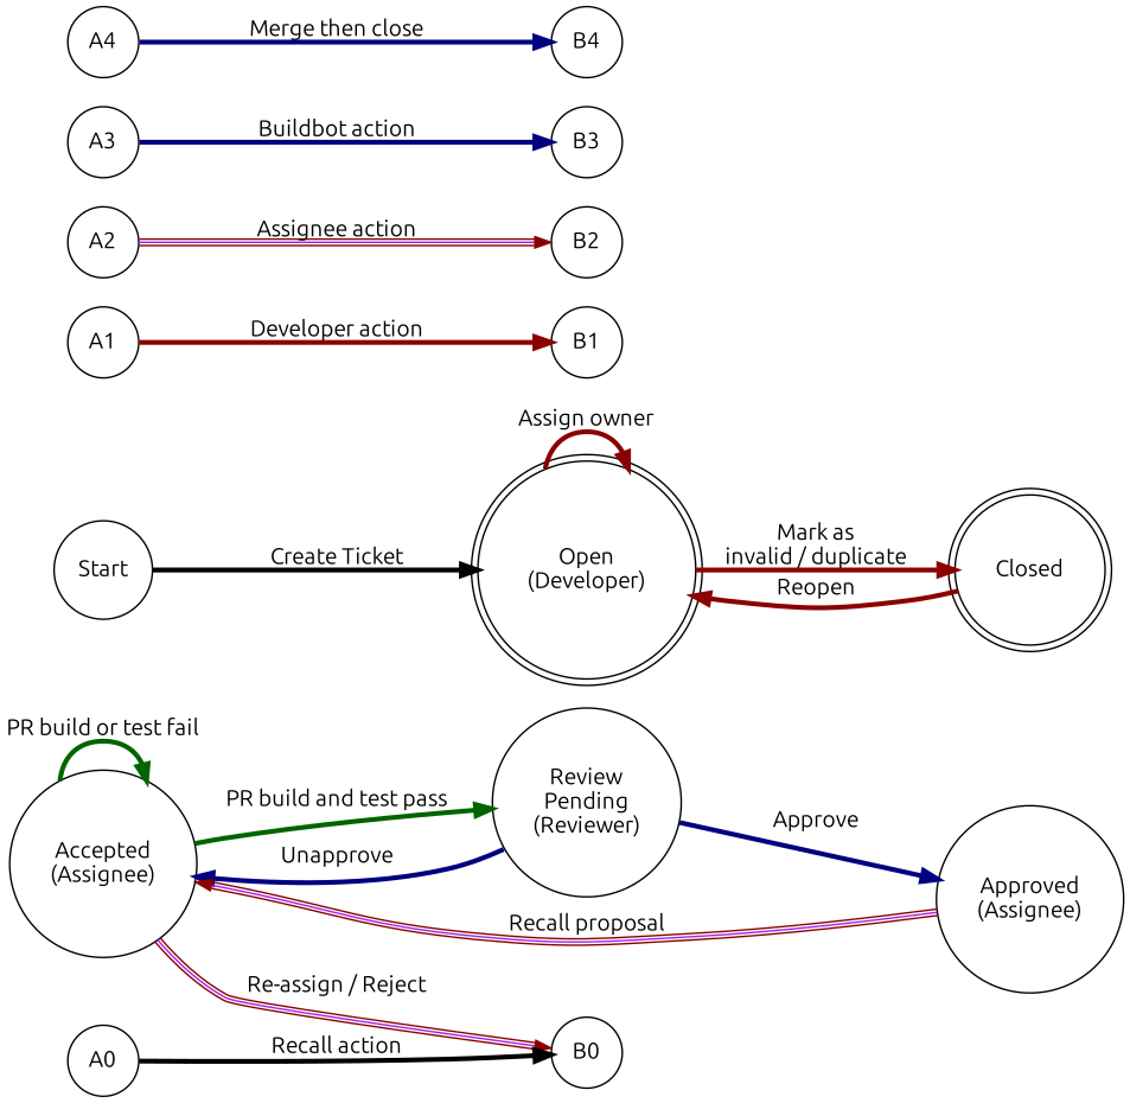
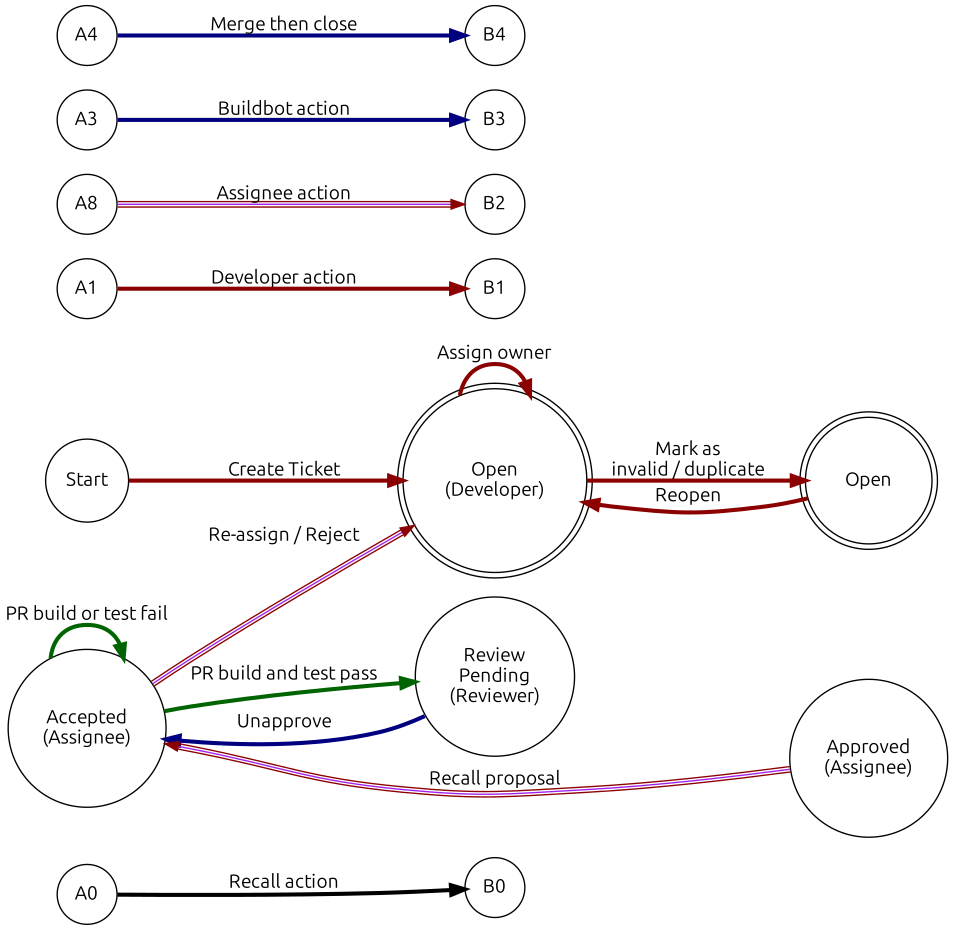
  digraph {
    fontname=Ubuntu
    rankdir=LR
    node [fontname=Ubuntu shape=circle]
    edge [color=red4 fontname=Ubuntu penwidth=3.0]
    n1 [label="Open\n(Developer)" shape=doublecircle]
-   Closed [shape=doublecircle]
+   Closed [shape=doublecircle label=Open]
    n3 [label="Accepted\n(Assignee)"]
    n4 [label="Review\nPending\n(Reviewer)"]
    n5 [label="Approved\n(Assignee)"]
    Start
    A0
    B0
    A1
    B1
-   A2
+   A2 [label=A8]
    B2
    A3
    B3
    A4
    B4
    n1 -> n1 [label="Assign owner"]
    n1 -> Closed [label="Mark as\ninvalid / duplicate"]
    Closed -> n1 [label=Reopen]
-   n3 -> B0 [color="red4:purple:red4" label="Re-assign / Reject" penwidth=1.0]
+   n3 -> n1 [color="red4:purple:red4" label="Re-assign / Reject" penwidth=1.0]
    n3 -> n3 [color=darkgreen label="PR build or test fail"]
    n3 -> n4 [color=darkgreen label="PR build and test pass"]
    n4 -> n3 [color=navy label=Unapprove]
-   n4 -> n5 [color=navy label=Approve]
    n5 -> n3 [color="red4:purple:red4" label="Recall proposal" penwidth=1.0]
-   Start -> n1 [label="Create Ticket" color=""]
+   Start -> n1 [label="Create Ticket"]
    A0 -> B0 [label="Recall action" color=""]
    A1 -> B1 [label="Developer action"]
    A2 -> B2 [color="red4:purple:red4" label="Assignee action" penwidth=1.0]
    A3 -> B3 [color=navy label="Buildbot action"]
    A4 -> B4 [color=navy label="Merge then close"]
  }
